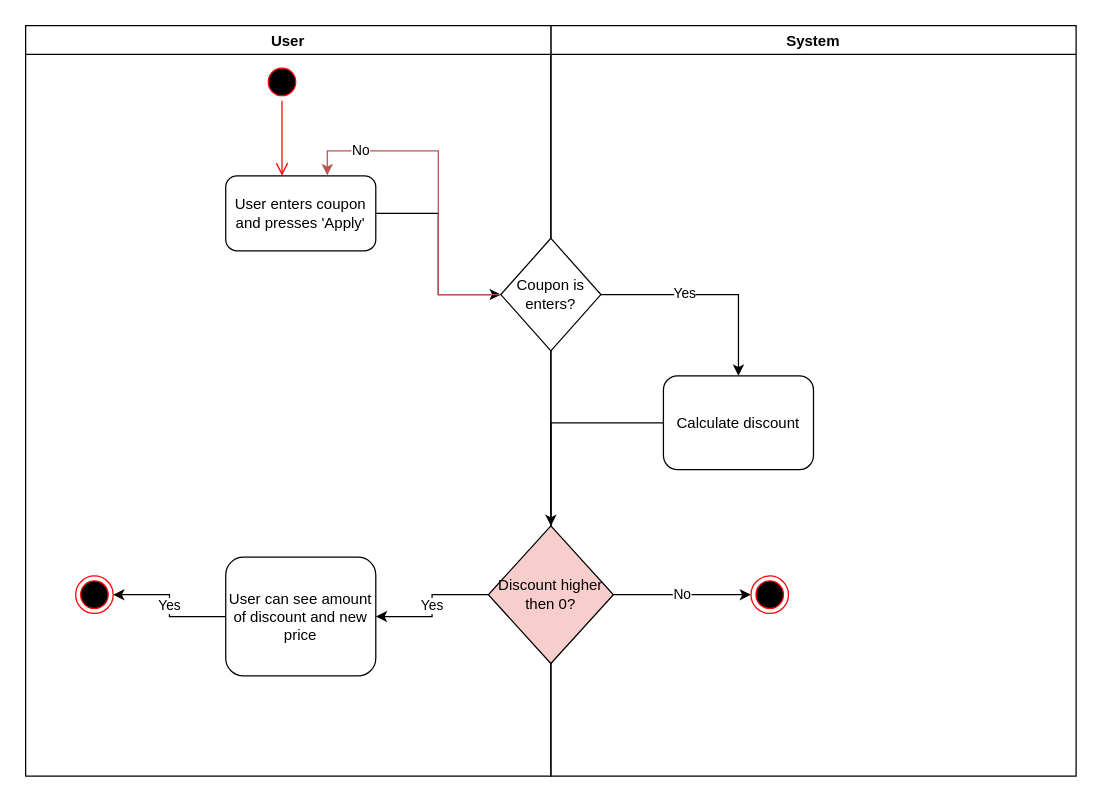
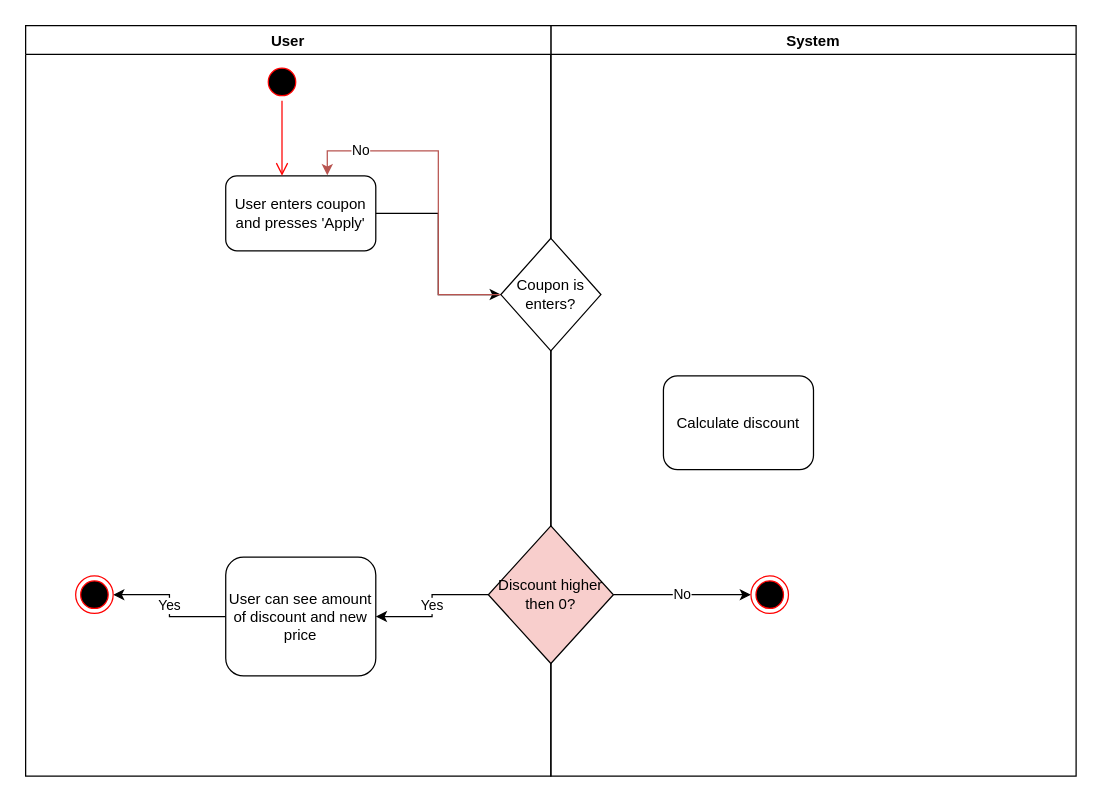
  <mxCell id="0" />
  <mxCell id="1" parent="0" />
  <mxCell id="2" value="System" style="swimlane;" parent="1" vertex="1"><mxGeometry x="440" y="20" width="420" height="600" as="geometry" /></mxCell>
  <mxCell id="3" value="User" style="swimlane;" parent="1" vertex="1"><mxGeometry x="20" y="20" width="420" height="600" as="geometry" /></mxCell>
  <mxCell id="4" style="edgeStyle=orthogonalEdgeStyle;rounded=0;orthogonalLoop=1;jettySize=auto;html=1;entryX=0;entryY=0.5;entryDx=0;entryDy=0;" parent="1" source="5" target="10" edge="1"><mxGeometry relative="1" as="geometry" /></mxCell>
  <mxCell id="5" value="User enters coupon and presses 'Apply'" style="rounded=1;whiteSpace=wrap;html=1;" parent="1" vertex="1"><mxGeometry x="180" y="140" width="120" height="60" as="geometry" /></mxCell>
  <mxCell id="6" style="edgeStyle=orthogonalEdgeStyle;rounded=0;orthogonalLoop=1;jettySize=auto;html=1;entryX=0.677;entryY=-0.007;entryDx=0;entryDy=0;entryPerimeter=0;fillColor=#f8cecc;strokeColor=#b85450;" parent="1" source="10" target="5" edge="1"><mxGeometry relative="1" as="geometry" /></mxCell>
  <mxCell id="7" value="No" style="edgeLabel;html=1;align=center;verticalAlign=middle;resizable=0;points=[];" parent="6" vertex="1" connectable="0"><mxGeometry x="0.669" y="-1" relative="1" as="geometry"><mxPoint as="offset" /></mxGeometry></mxCell>
- <mxCell id="8" style="edgeStyle=orthogonalEdgeStyle;rounded=0;orthogonalLoop=1;jettySize=auto;html=1;entryX=0.5;entryY=0;entryDx=0;entryDy=0;" parent="1" source="10" target="12" edge="1"><mxGeometry relative="1" as="geometry" /></mxCell>
- <mxCell id="9" value="Yes" style="edgeLabel;html=1;align=center;verticalAlign=middle;resizable=0;points=[];" parent="8" vertex="1" connectable="0"><mxGeometry x="-0.248" y="2" relative="1" as="geometry"><mxPoint as="offset" /></mxGeometry></mxCell>
  <mxCell id="10" value="Coupon is enters?" style="rhombus;whiteSpace=wrap;html=1;" parent="1" vertex="1"><mxGeometry x="400" y="190" width="80" height="90" as="geometry" /></mxCell>
- <mxCell id="11" style="edgeStyle=orthogonalEdgeStyle;rounded=0;orthogonalLoop=1;jettySize=auto;html=1;entryX=0.5;entryY=0;entryDx=0;entryDy=0;" parent="1" source="12" target="17" edge="1"><mxGeometry relative="1" as="geometry" /></mxCell>
  <mxCell id="12" value="Calculate discount" style="rounded=1;whiteSpace=wrap;html=1;" parent="1" vertex="1"><mxGeometry x="530" y="300" width="120" height="75" as="geometry" /></mxCell>
  <mxCell id="13" value="Yes" style="edgeStyle=orthogonalEdgeStyle;rounded=0;orthogonalLoop=1;jettySize=auto;html=1;entryX=1;entryY=0.5;entryDx=0;entryDy=0;" parent="1" source="14" target="19" edge="1"><mxGeometry relative="1" as="geometry" /></mxCell>
  <mxCell id="14" value="User can see amount of discount and new price" style="rounded=1;whiteSpace=wrap;html=1;" parent="1" vertex="1"><mxGeometry x="180" y="445" width="120" height="95" as="geometry" /></mxCell>
  <mxCell id="15" value="Yes" style="edgeStyle=orthogonalEdgeStyle;rounded=0;orthogonalLoop=1;jettySize=auto;html=1;entryX=1;entryY=0.5;entryDx=0;entryDy=0;" parent="1" source="17" target="14" edge="1"><mxGeometry relative="1" as="geometry" /></mxCell>
  <mxCell id="16" value="No" style="edgeStyle=orthogonalEdgeStyle;rounded=0;orthogonalLoop=1;jettySize=auto;html=1;" parent="1" source="17" target="18" edge="1"><mxGeometry relative="1" as="geometry" /></mxCell>
  <mxCell id="17" value="Discount higher then 0?" style="rhombus;whiteSpace=wrap;html=1;fillColor=#f8cecc;" parent="1" vertex="1"><mxGeometry x="390" y="420" width="100" height="110" as="geometry" /></mxCell>
  <mxCell id="18" value="" style="ellipse;html=1;shape=endState;fillColor=#000000;strokeColor=#ff0000;" parent="1" vertex="1"><mxGeometry x="600" y="460" width="30" height="30" as="geometry" /></mxCell>
  <mxCell id="19" value="" style="ellipse;html=1;shape=endState;fillColor=#000000;strokeColor=#ff0000;" parent="1" vertex="1"><mxGeometry x="60" y="460" width="30" height="30" as="geometry" /></mxCell>
  <mxCell id="20" value="" style="ellipse;html=1;shape=startState;fillColor=#000000;strokeColor=#ff0000;" parent="1" vertex="1"><mxGeometry x="210" y="50" width="30" height="30" as="geometry" /></mxCell>
  <mxCell id="21" value="" style="edgeStyle=orthogonalEdgeStyle;html=1;verticalAlign=bottom;endArrow=open;endSize=8;strokeColor=#ff0000;rounded=0;" parent="1" source="20" edge="1"><mxGeometry relative="1" as="geometry"><mxPoint x="225" y="140" as="targetPoint" /></mxGeometry></mxCell>
